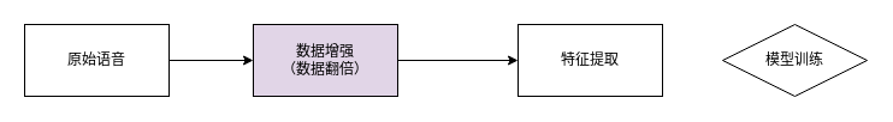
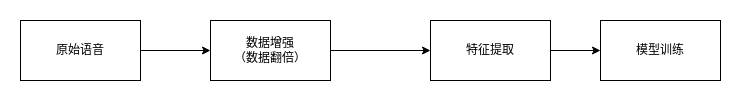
  <mxCell id="0" />
  <mxCell id="1" parent="0" />
  <mxCell id="2" style="edgeStyle=orthogonalEdgeStyle;rounded=0;orthogonalLoop=1;jettySize=auto;html=1;entryX=0;entryY=0.5;entryDx=0;entryDy=0;" edge="1" parent="1" source="3" target="7"><mxGeometry relative="1" as="geometry" /></mxCell>
  <mxCell id="3" value="原始语音" style="rounded=0;whiteSpace=wrap;html=1;" vertex="1" parent="1"><mxGeometry x="20" y="20" width="120" height="60" as="geometry" /></mxCell>
+ <mxCell id="4" style="edgeStyle=orthogonalEdgeStyle;rounded=0;orthogonalLoop=1;jettySize=auto;html=1;entryX=0;entryY=0.5;entryDx=0;entryDy=0;" edge="1" parent="1" source="5" target="8"><mxGeometry relative="1" as="geometry" /></mxCell>
  <mxCell id="5" value="特征提取" style="rounded=0;whiteSpace=wrap;html=1;" vertex="1" parent="1"><mxGeometry x="430" y="20" width="120" height="60" as="geometry" /></mxCell>
  <mxCell id="6" style="edgeStyle=orthogonalEdgeStyle;rounded=0;orthogonalLoop=1;jettySize=auto;html=1;entryX=0;entryY=0.5;entryDx=0;entryDy=0;" edge="1" parent="1" source="7" target="5"><mxGeometry relative="1" as="geometry" /></mxCell>
- <mxCell id="7" value="数据增强&lt;br&gt;（数据翻倍）&lt;br&gt;" style="rounded=0;whiteSpace=wrap;html=1;fillColor=#e1d5e7;" vertex="1" parent="1"><mxGeometry x="210" y="20" width="120" height="60" as="geometry" /></mxCell>
- <mxCell id="8" value="模型训练" style="rhombus;whiteSpace=wrap;html=1;" vertex="1" parent="1"><mxGeometry x="600" y="20" width="120" height="60" as="geometry" /></mxCell>
+ <mxCell id="7" value="数据增强&lt;br&gt;（数据翻倍）&lt;br&gt;" style="rounded=0;whiteSpace=wrap;html=1;" vertex="1" parent="1"><mxGeometry x="210" y="20" width="120" height="60" as="geometry" /></mxCell>
+ <mxCell id="8" value="模型训练" style="rounded=0;whiteSpace=wrap;html=1;" vertex="1" parent="1"><mxGeometry x="600" y="20" width="120" height="60" as="geometry" /></mxCell>
